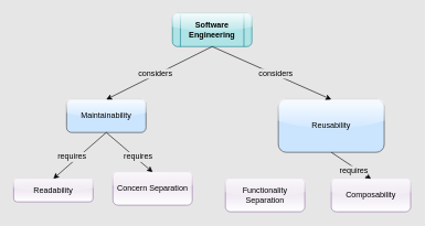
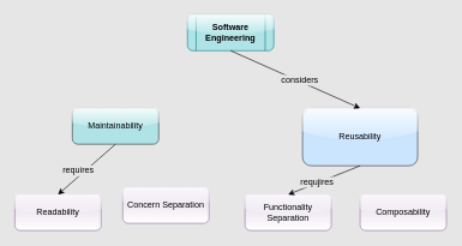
  <mxCell id="0" />
  <mxCell id="1" parent="0" />
  <mxCell id="2" value="&lt;b&gt;Software Engineering&lt;/b&gt;" style="shape=process;whiteSpace=wrap;html=1;backgroundOutline=1;fillColor=#b0e3e6;strokeColor=#0e8088;glass=1;comic=0;rounded=1;" parent="1" vertex="1"><mxGeometry x="260" y="20" width="120" height="50" as="geometry" /></mxCell>
- <mxCell id="3" value="Maintainability" style="rounded=1;whiteSpace=wrap;html=1;fillColor=#cce5ff;strokeColor=#36393d;glass=1;" parent="1" vertex="1"><mxGeometry x="100" y="150" width="120" height="50" as="geometry" /></mxCell>
+ <mxCell id="3" value="Maintainability" style="rounded=1;whiteSpace=wrap;html=1;fillColor=#b0e3e6;strokeColor=#36393d;glass=1;" parent="1" vertex="1"><mxGeometry x="100" y="150" width="120" height="50" as="geometry" /></mxCell>
  <mxCell id="4" value="Reusability" style="rounded=1;whiteSpace=wrap;html=1;fillColor=#cce5ff;strokeColor=#36393d;glass=1;" parent="1" vertex="1"><mxGeometry x="420" y="150" width="160" height="80" as="geometry" /></mxCell>
- <mxCell id="5" value="" style="endArrow=classic;html=1;entryX=0.5;entryY=0;entryDx=0;entryDy=0;exitX=0.5;exitY=1;exitDx=0;exitDy=0;" parent="1" source="2" target="3" edge="1"><mxGeometry width="50" height="50" relative="1" as="geometry"><mxPoint x="200" y="280" as="sourcePoint" /><mxPoint x="250" y="230" as="targetPoint" /></mxGeometry></mxCell>
- <mxCell id="6" value="considers" style="text;html=1;align=center;verticalAlign=middle;resizable=0;points=[];;labelBackgroundColor=#E6E6E6;" parent="5" vertex="1" connectable="0"><mxGeometry x="-0.116" y="-3" relative="1" as="geometry"><mxPoint x="-14.97" y="7.45" as="offset" /></mxGeometry></mxCell>
  <mxCell id="7" value="" style="endArrow=classic;html=1;entryX=0.5;entryY=0;entryDx=0;entryDy=0;exitX=0.5;exitY=1;exitDx=0;exitDy=0;" parent="1" source="2" target="4" edge="1"><mxGeometry width="50" height="50" relative="1" as="geometry"><mxPoint x="470" y="380" as="sourcePoint" /><mxPoint x="520" y="330" as="targetPoint" /></mxGeometry></mxCell>
  <mxCell id="8" value="considers" style="text;html=1;align=center;verticalAlign=middle;resizable=0;points=[];;labelBackgroundColor=#E6E6E6;" parent="7" vertex="1" connectable="0"><mxGeometry x="-0.121" y="1" relative="1" as="geometry"><mxPoint x="15.74" y="5.61" as="offset" /></mxGeometry></mxCell>
  <mxCell id="9" value="Functionality Separation" style="rounded=1;whiteSpace=wrap;html=1;fillColor=#e1d5e7;strokeColor=#9673a6;glass=1;gradientColor=#ffffff;" parent="1" vertex="1"><mxGeometry x="340" y="270" width="120" height="50" as="geometry" /></mxCell>
  <mxCell id="10" value="Composability" style="rounded=1;whiteSpace=wrap;html=1;fillColor=#e1d5e7;strokeColor=#9673a6;glass=1;gradientColor=#ffffff;" parent="1" vertex="1"><mxGeometry x="500" y="270" width="120" height="50" as="geometry" /></mxCell>
  <mxCell id="11" value="Concern Separation" style="rounded=1;whiteSpace=wrap;html=1;fillColor=#e1d5e7;strokeColor=#9673a6;glass=1;gradientColor=#ffffff;" parent="1" vertex="1"><mxGeometry x="170" y="260" width="120" height="50" as="geometry" /></mxCell>
- <mxCell id="12" value="" style="endArrow=classic;html=1;entryX=0.5;entryY=0;entryDx=0;entryDy=0;exitX=0.5;exitY=1;exitDx=0;exitDy=0;" parent="1" source="3" target="11" edge="1"><mxGeometry width="50" height="50" relative="1" as="geometry"><mxPoint x="450" y="400" as="sourcePoint" /><mxPoint x="330" y="480" as="targetPoint" /></mxGeometry></mxCell>
- <mxCell id="13" value="requires" style="text;html=1;align=center;verticalAlign=middle;resizable=0;points=[];;labelBackgroundColor=#E6E6E6;" parent="12" vertex="1" connectable="0"><mxGeometry x="-0.116" y="-3" relative="1" as="geometry"><mxPoint x="18.82" y="7.45" as="offset" /></mxGeometry></mxCell>
- <mxCell id="16" value="" style="endArrow=classic;html=1;entryX=0.5;entryY=0;entryDx=0;entryDy=0;exitX=0.5;exitY=1;exitDx=0;exitDy=0;" parent="1" source="4" target="10" edge="1"><mxGeometry width="50" height="50" relative="1" as="geometry"><mxPoint x="560" y="420" as="sourcePoint" /><mxPoint x="440" y="500" as="targetPoint" /></mxGeometry></mxCell>
- <mxCell id="17" value="requires" style="text;html=1;align=center;verticalAlign=middle;resizable=0;points=[];;labelBackgroundColor=#E6E6E6;" parent="16" vertex="1" connectable="0"><mxGeometry x="-0.116" y="-3" relative="1" as="geometry"><mxPoint x="8.82" y="7.45" as="offset" /></mxGeometry></mxCell>
- <mxCell id="18" value="Readability" style="rounded=1;whiteSpace=wrap;html=1;fillColor=#e1d5e7;strokeColor=#9673a6;gradientColor=#ffffff;glass=1;" parent="1" vertex="1"><mxGeometry x="20" y="270" width="120" height="35" as="geometry" /></mxCell>
+ <mxCell id="14" value="" style="endArrow=classic;html=1;entryX=0.5;entryY=0;entryDx=0;entryDy=0;exitX=0.5;exitY=1;exitDx=0;exitDy=0;" parent="1" source="4" target="9" edge="1"><mxGeometry width="50" height="50" relative="1" as="geometry"><mxPoint x="430" y="430" as="sourcePoint" /><mxPoint x="310" y="510" as="targetPoint" /></mxGeometry></mxCell>
+ <mxCell id="15" value="requjires" style="text;html=1;align=center;verticalAlign=middle;resizable=0;points=[];;labelBackgroundColor=#E6E6E6;" parent="14" vertex="1" connectable="0"><mxGeometry x="-0.116" y="-3" relative="1" as="geometry"><mxPoint x="-14.97" y="7.45" as="offset" /></mxGeometry></mxCell>
+ <mxCell id="18" value="Readability" style="rounded=1;whiteSpace=wrap;html=1;fillColor=#e1d5e7;strokeColor=#9673a6;gradientColor=#ffffff;glass=1;" parent="1" vertex="1"><mxGeometry x="20" y="270" width="120" height="50" as="geometry" /></mxCell>
  <mxCell id="19" value="" style="endArrow=classic;html=1;entryX=0.5;entryY=0;entryDx=0;entryDy=0;exitX=0.5;exitY=1;exitDx=0;exitDy=0;" parent="1" source="3" target="18" edge="1"><mxGeometry width="50" height="50" relative="1" as="geometry"><mxPoint x="230" y="400" as="sourcePoint" /><mxPoint x="350" y="470" as="targetPoint" /></mxGeometry></mxCell>
  <mxCell id="20" value="requires" style="text;html=1;align=center;verticalAlign=middle;resizable=0;points=[];;labelBackgroundColor=#E6E6E6;" parent="19" vertex="1" connectable="0"><mxGeometry x="-0.116" y="-3" relative="1" as="geometry"><mxPoint x="-14.97" y="7.45" as="offset" /></mxGeometry></mxCell>
